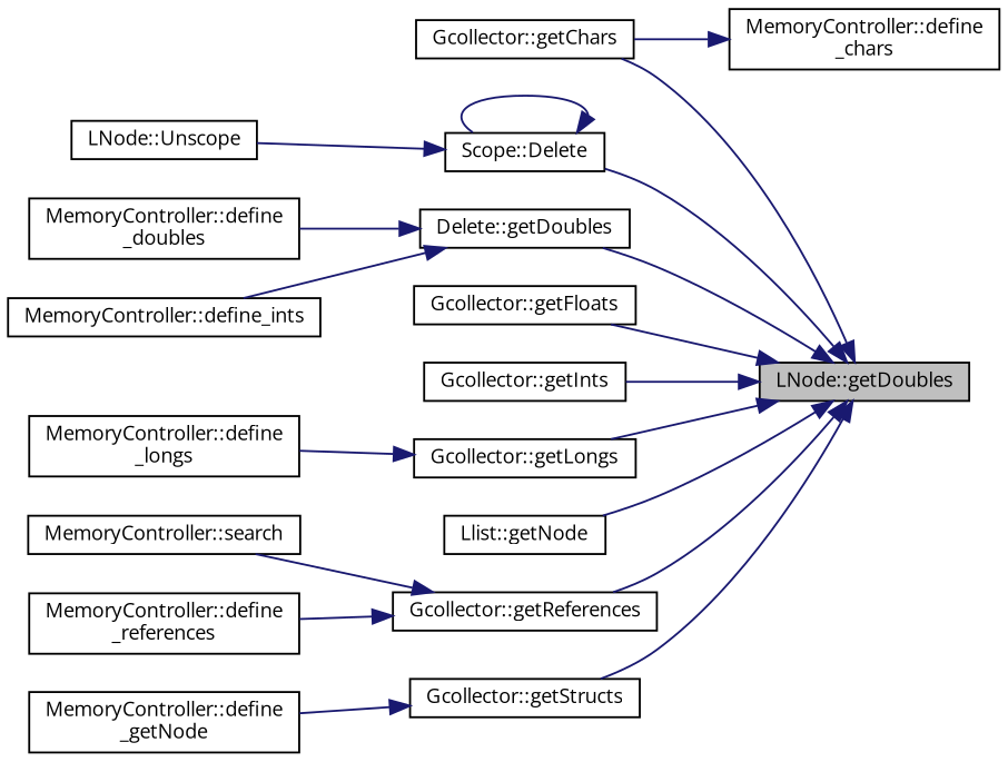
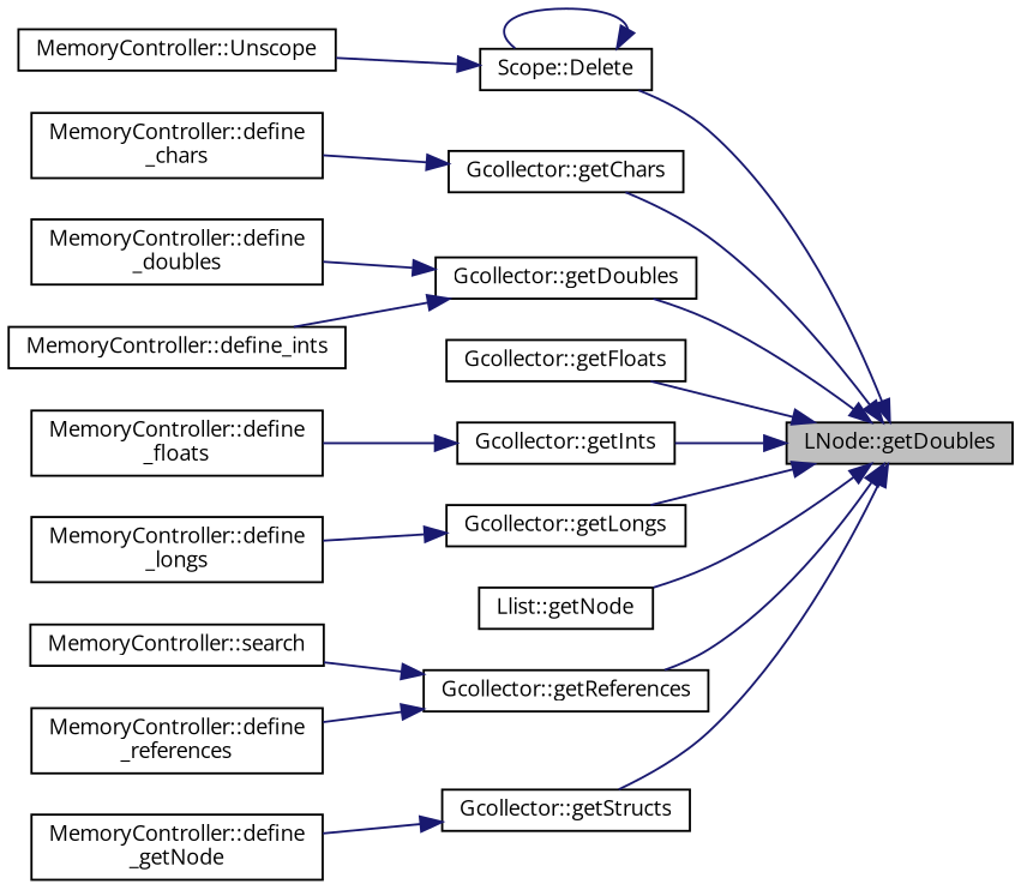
  digraph {
    fontname="Open Sans"
    rankdir=RL
    node [color=black fillcolor=white fontname="Open Sans" fontsize=10 shape=record style=filled]
    edge [color=midnightblue dir=back fontname="Open Sans" fontsize=10 labelfontname=Helvetica labelfontsize=10 style=solid]
    n1 [fillcolor=grey75 fontcolor=black height=0.2 label="LNode::getDoubles" width=0.4]
    n2 [height=0.2 label="Scope::Delete" width=0.4]
    n3 [height=0.2 label="Gcollector::getChars" width=0.4]
-   n4 [height=0.2 label="Delete::getDoubles" width=0.4]
+   n4 [height=0.2 label="Gcollector::getDoubles" width=0.4]
    n5 [height=0.2 label="Gcollector::getFloats" width=0.4]
    n6 [height=0.2 label="Gcollector::getInts" width=0.4]
    n7 [height=0.2 label="Gcollector::getLongs" width=0.4]
    n8 [height=0.2 label="Llist::getNode" width=0.4]
    n9 [height=0.2 label="Gcollector::getReferences" width=0.4]
    n10 [height=0.2 label="Gcollector::getStructs" width=0.4]
-   n11 [height=0.2 label="LNode::Unscope" width=0.4]
+   n11 [height=0.2 label="MemoryController::Unscope" width=0.4]
    n12 [height=0.2 label="MemoryController::define\l_chars" width=0.4]
    n13 [height=0.2 label="MemoryController::define\l_doubles" width=0.4]
    n14 [height=0.2 label="MemoryController::define_ints" width=0.4]
+   n15 [height=0.2 label="MemoryController::define\l_floats" width=0.4]
    n16 [height=0.2 label="MemoryController::define\l_longs" width=0.4]
    n17 [height=0.2 label="MemoryController::search" width=0.4]
    n18 [height=0.2 label="MemoryController::define\l_references" width=0.4]
    n19 [height=0.2 label="MemoryController::define\l_getNode" width=0.4]
    n1 -> n2
    n1 -> n3
    n1 -> n4
    n1 -> n5
    n1 -> n6
    n1 -> n7
    n1 -> n8
    n1 -> n9
    n1 -> n10
    n2 -> n2
    n2 -> n11
-   n12 -> n3
+   n3 -> n12
    n4 -> n13
    n4 -> n14
+   n6 -> n15
    n7 -> n16
    n9 -> n17
    n9 -> n18
    n10 -> n19
  }
